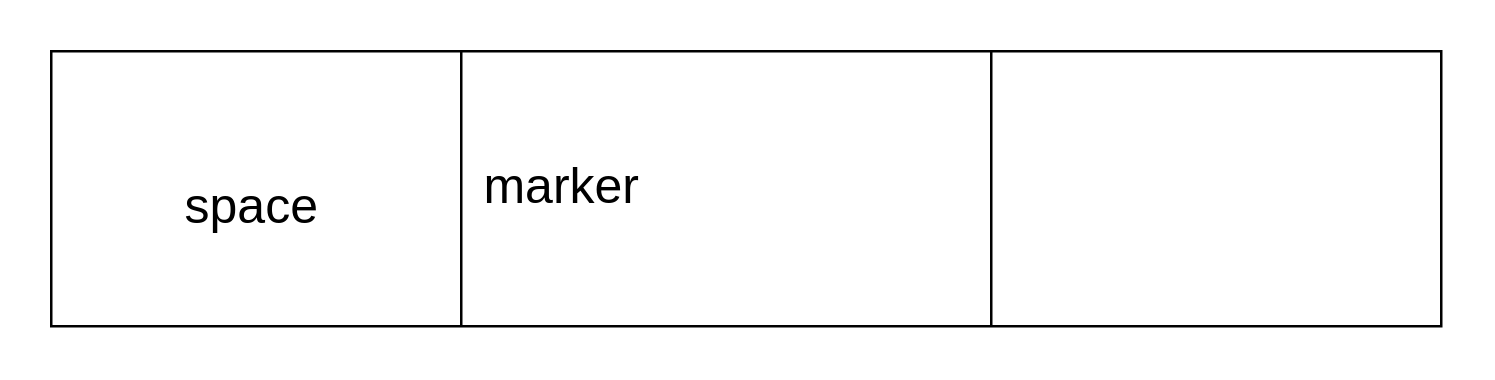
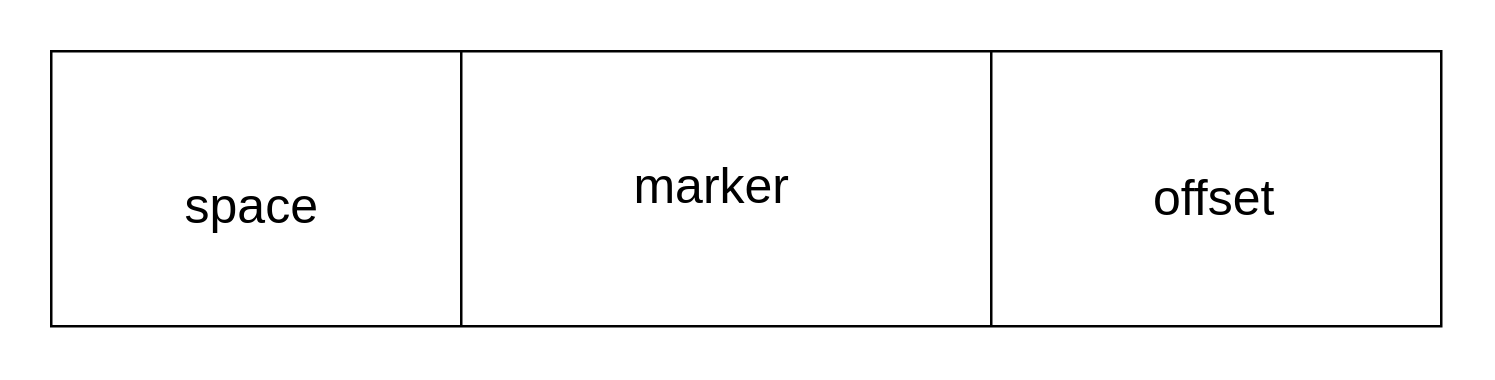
  <mxCell id="0" />
  <mxCell id="1" parent="0" />
  <mxCell id="2" value="" style="rounded=0;whiteSpace=wrap;html=1;" vertex="1" parent="1"><mxGeometry x="20" y="20" width="556" height="110" as="geometry" /></mxCell>
  <mxCell id="3" value="" style="endArrow=none;html=1;rounded=0;entryX=0.25;entryY=0;entryDx=0;entryDy=0;exitX=0.25;exitY=1;exitDx=0;exitDy=0;" edge="1" parent="1"><mxGeometry width="50" height="50" relative="1" as="geometry"><mxPoint x="184" y="130" as="sourcePoint" /><mxPoint x="184" y="20" as="targetPoint" /></mxGeometry></mxCell>
  <mxCell id="4" value="" style="endArrow=none;html=1;rounded=0;entryX=0.25;entryY=0;entryDx=0;entryDy=0;exitX=0.25;exitY=1;exitDx=0;exitDy=0;" edge="1" parent="1"><mxGeometry width="50" height="50" relative="1" as="geometry"><mxPoint x="396" y="130" as="sourcePoint" /><mxPoint x="396" y="20" as="targetPoint" /></mxGeometry></mxCell>
  <mxCell id="5" value="space" style="text;html=1;strokeColor=none;fillColor=none;align=center;verticalAlign=middle;whiteSpace=wrap;rounded=0;fontSize=20;" vertex="1" parent="1"><mxGeometry x="51" y="57" width="99" height="48" as="geometry" /></mxCell>
- <mxCell id="6" value="marker" style="text;html=1;strokeColor=none;fillColor=none;align=center;verticalAlign=middle;whiteSpace=wrap;rounded=0;fontSize=20;" vertex="1" parent="1"><mxGeometry x="175" y="49" width="99" height="48" as="geometry" /></mxCell>
+ <mxCell id="6" value="marker" style="text;html=1;strokeColor=none;fillColor=none;align=center;verticalAlign=middle;whiteSpace=wrap;rounded=0;fontSize=20;" vertex="1" parent="1"><mxGeometry x="235" y="49" width="99" height="48" as="geometry" /></mxCell>
+ <mxCell id="7" value="offset" style="text;html=1;strokeColor=none;fillColor=none;align=center;verticalAlign=middle;whiteSpace=wrap;rounded=0;fontSize=20;" vertex="1" parent="1"><mxGeometry x="436" y="54" width="99" height="48" as="geometry" /></mxCell>
